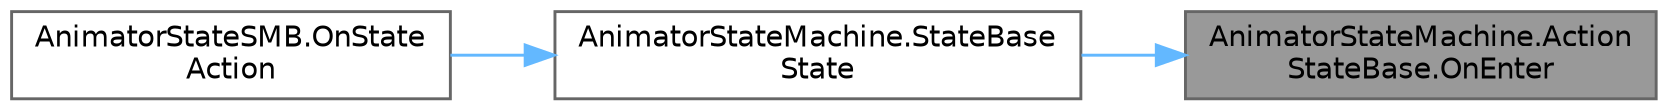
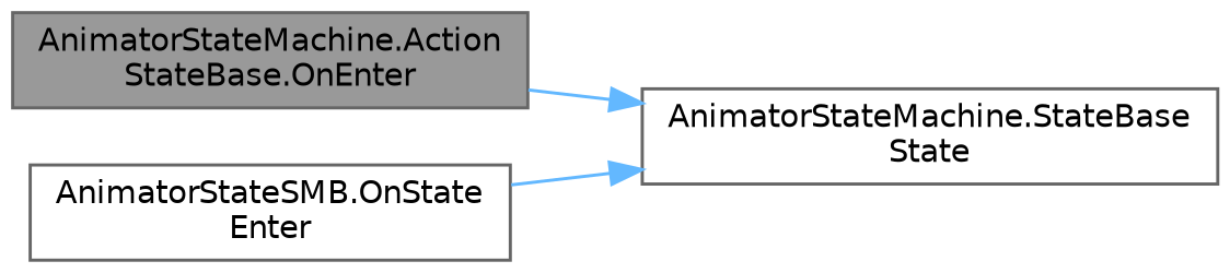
  digraph {
    rankdir=RL
    node [color=grey40 fillcolor=white fontname=Helvetica fontsize=10 shape=box style=filled]
    edge [color=steelblue1 dir=back fontname=Helvetica fontsize=10 labelfontname=Helvetica labelfontsize=10 style=solid]
    n1 [color=gray40 fillcolor=grey60 fontcolor=black height=0.2 label="AnimatorStateMachine.Action\lStateBase.OnEnter" width=0.4]
    n2 [height=0.2 label="AnimatorStateMachine.StateBase\lState" width=0.4]
-   n3 [height=0.2 label="AnimatorStateSMB.OnState\lAction" width=0.4]
-   n1 -> n2
+   n3 [height=0.2 label="AnimatorStateSMB.OnState\lEnter" width=0.4]
+   n2 -> n1
    n2 -> n3
  }
